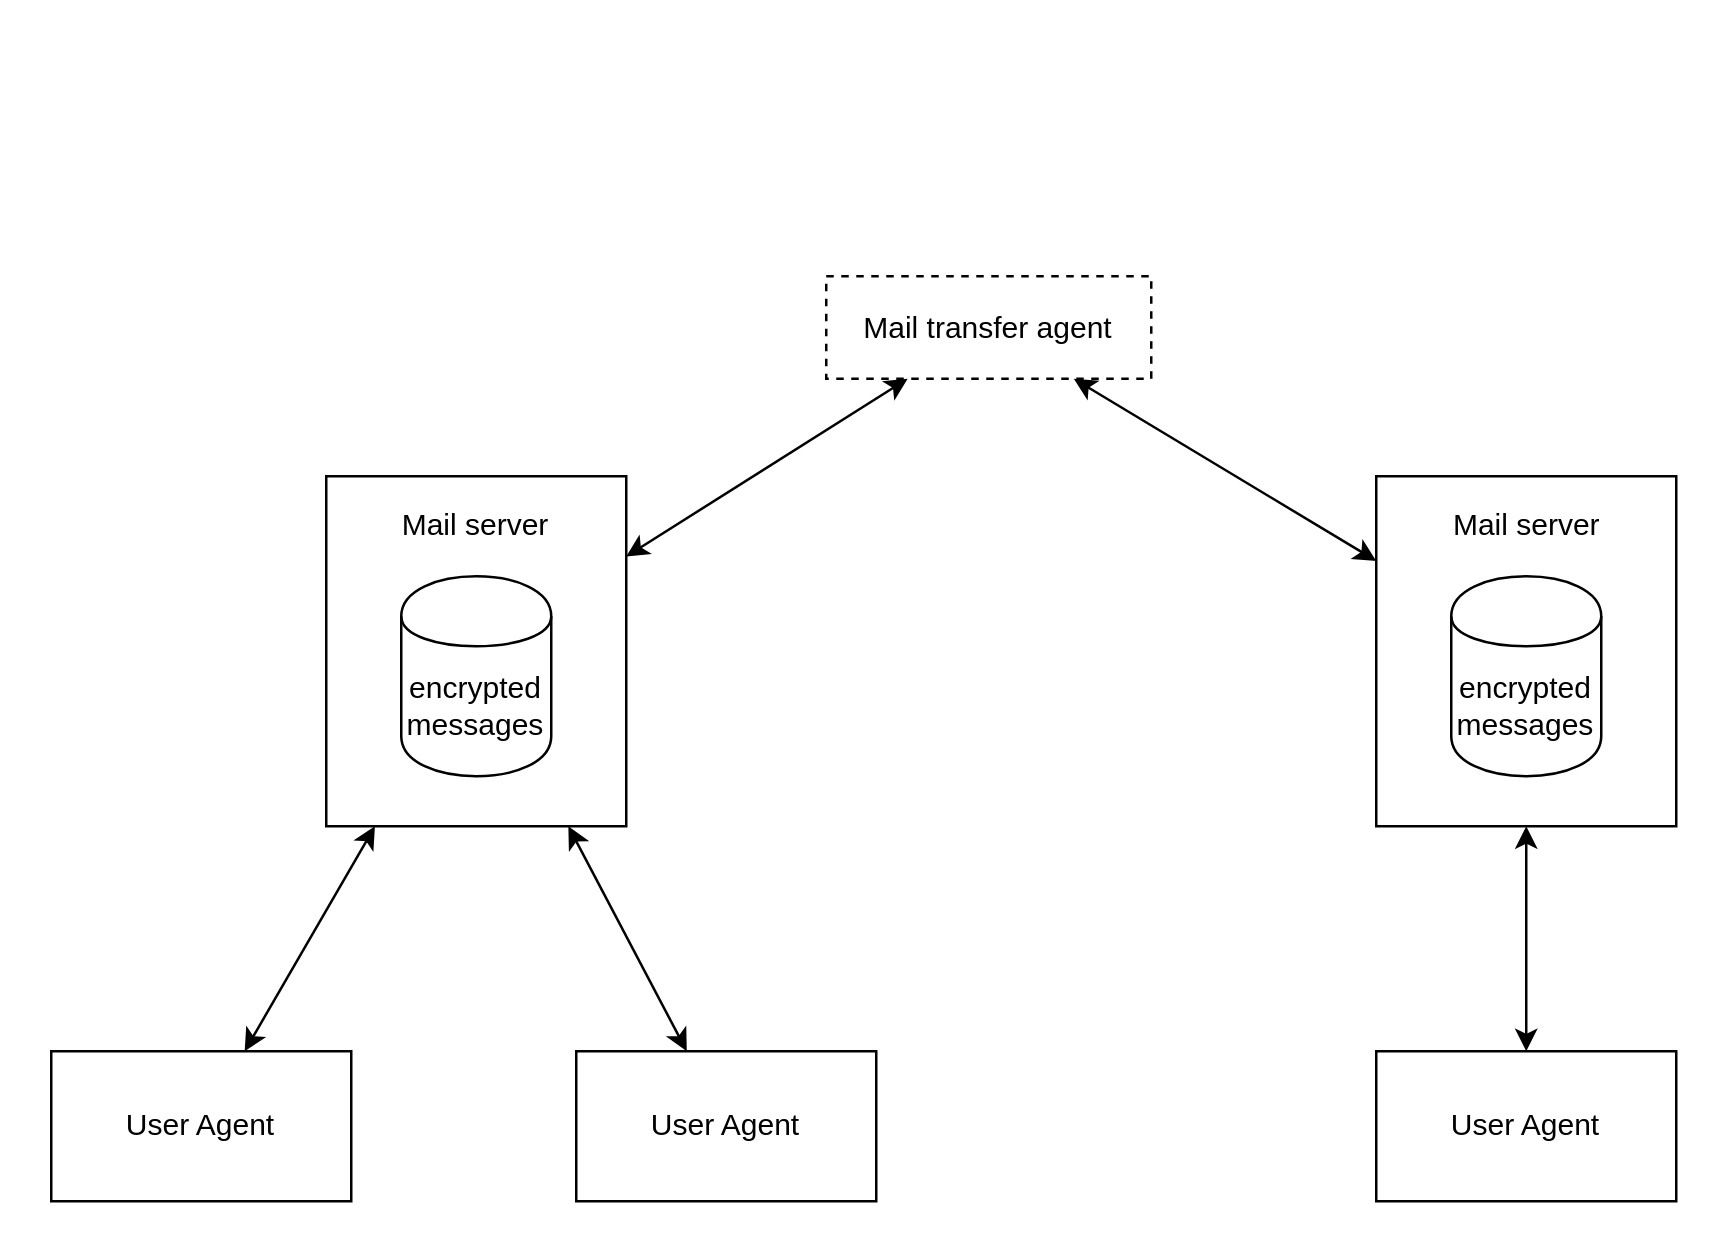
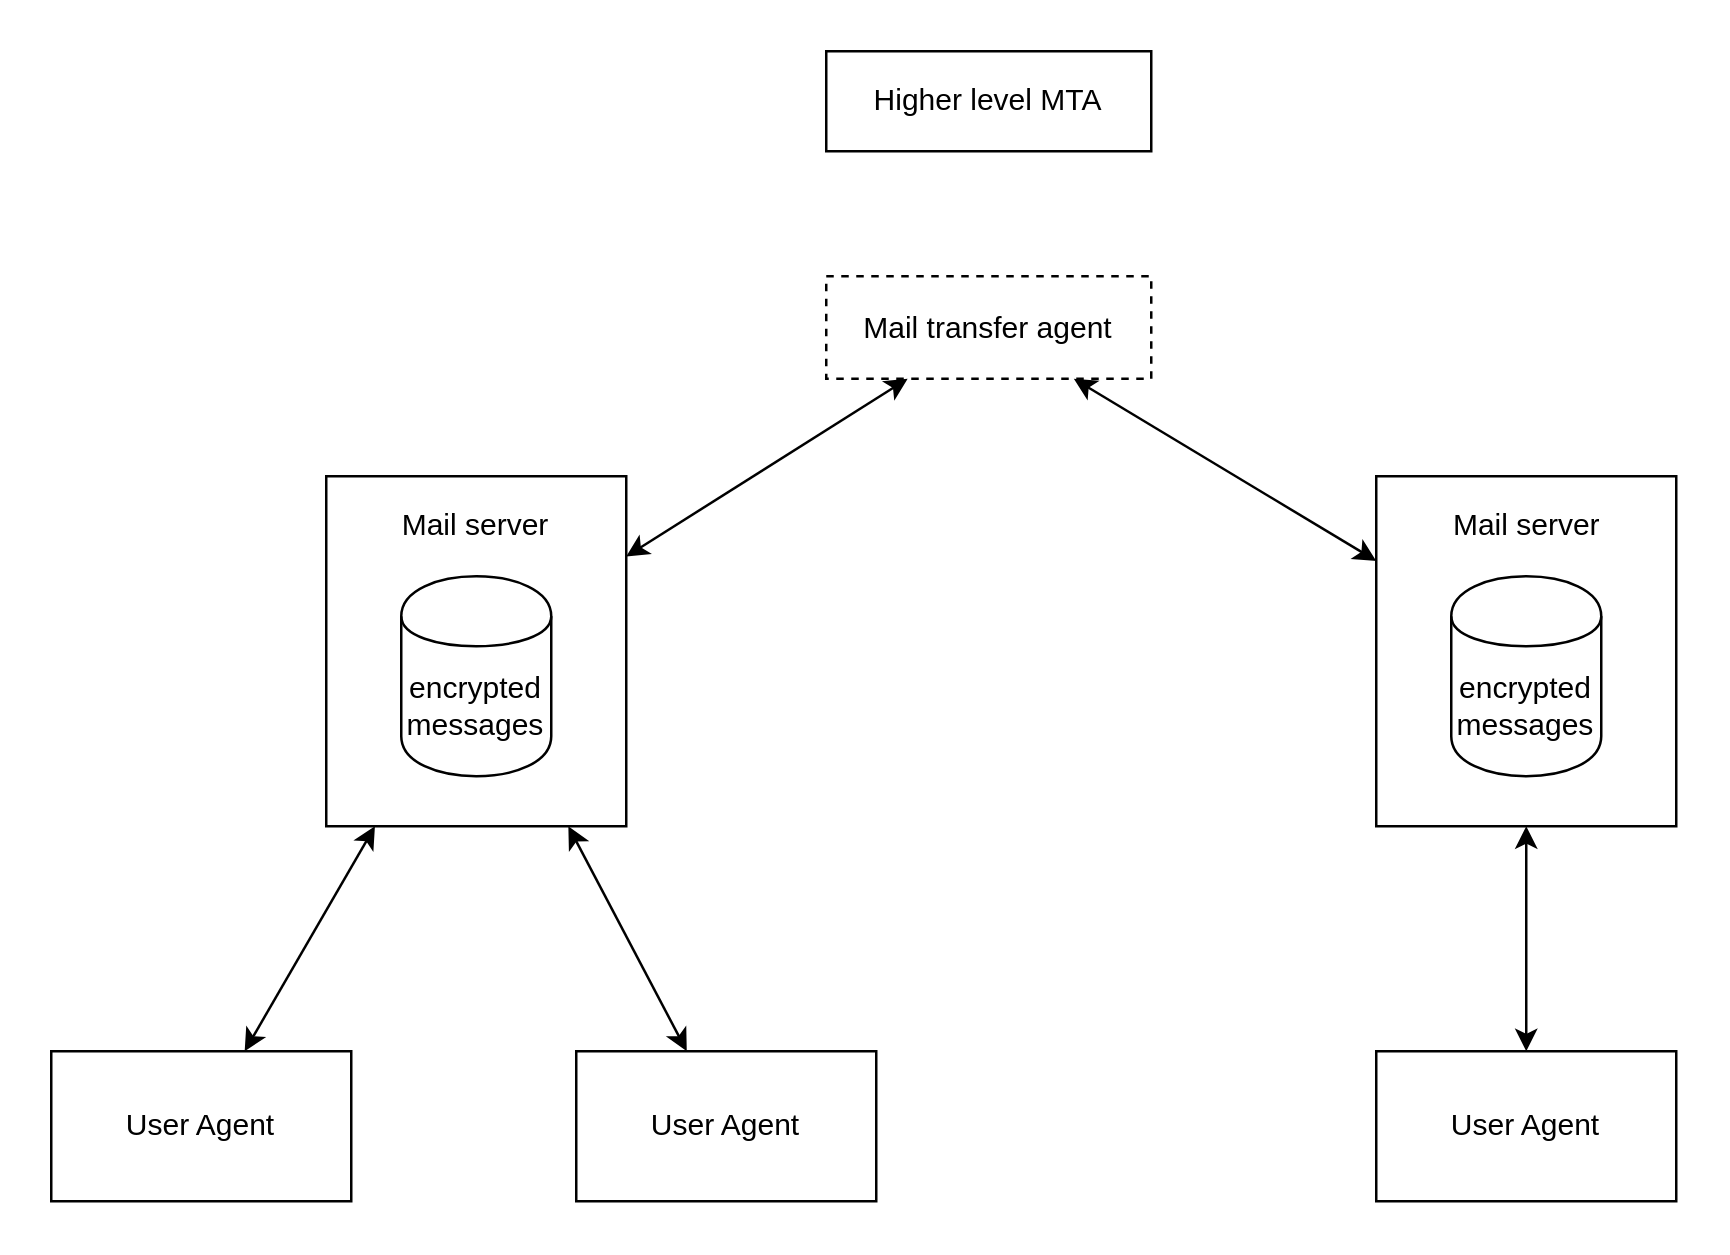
  <mxCell id="0" />
  <mxCell id="1" parent="0" />
  <mxCell id="2" value="User Agent" style="rounded=0;whiteSpace=wrap;html=1;" parent="1" vertex="1"><mxGeometry x="20" y="420" width="120" height="60" as="geometry" /></mxCell>
  <mxCell id="3" value="" style="rounded=0;whiteSpace=wrap;html=1;" parent="1" vertex="1"><mxGeometry x="130" y="190" width="120" height="140" as="geometry" /></mxCell>
  <mxCell id="4" value="Mail transfer agent" style="rounded=0;whiteSpace=wrap;html=1;dashed=1;" parent="1" vertex="1"><mxGeometry x="330" y="110" width="130" height="41" as="geometry" /></mxCell>
  <mxCell id="5" value="" style="rounded=0;whiteSpace=wrap;html=1;" parent="1" vertex="1"><mxGeometry x="550" y="190" width="120" height="140" as="geometry" /></mxCell>
  <mxCell id="6" value="User Agent" style="rounded=0;whiteSpace=wrap;html=1;" parent="1" vertex="1"><mxGeometry x="550" y="420" width="120" height="60" as="geometry" /></mxCell>
  <mxCell id="7" value="User Agent" style="rounded=0;whiteSpace=wrap;html=1;" parent="1" vertex="1"><mxGeometry x="230" y="420" width="120" height="60" as="geometry" /></mxCell>
  <mxCell id="8" value="" style="endArrow=classic;startArrow=classic;html=1;" parent="1" source="2" target="3" edge="1"><mxGeometry width="50" height="50" relative="1" as="geometry"><mxPoint x="30" y="510" as="sourcePoint" /><mxPoint x="80" y="460" as="targetPoint" /></mxGeometry></mxCell>
  <mxCell id="9" value="" style="endArrow=classic;startArrow=classic;html=1;" parent="1" source="7" target="3" edge="1"><mxGeometry width="50" height="50" relative="1" as="geometry"><mxPoint x="30" y="510" as="sourcePoint" /><mxPoint x="80" y="460" as="targetPoint" /></mxGeometry></mxCell>
  <mxCell id="10" value="" style="endArrow=classic;startArrow=classic;html=1;" parent="1" source="6" target="5" edge="1"><mxGeometry width="50" height="50" relative="1" as="geometry"><mxPoint x="20" y="550" as="sourcePoint" /><mxPoint x="70" y="500" as="targetPoint" /></mxGeometry></mxCell>
  <mxCell id="11" value="" style="endArrow=classic;startArrow=classic;html=1;" parent="1" source="3" target="4" edge="1"><mxGeometry width="50" height="50" relative="1" as="geometry"><mxPoint x="20" y="550" as="sourcePoint" /><mxPoint x="70" y="500" as="targetPoint" /></mxGeometry></mxCell>
  <mxCell id="12" value="" style="endArrow=classic;startArrow=classic;html=1;" parent="1" source="5" target="4" edge="1"><mxGeometry width="50" height="50" relative="1" as="geometry"><mxPoint x="20" y="550" as="sourcePoint" /><mxPoint x="70" y="500" as="targetPoint" /></mxGeometry></mxCell>
  <mxCell id="13" value="encrypted messages" style="shape=cylinder;whiteSpace=wrap;html=1;boundedLbl=1;backgroundOutline=1;" parent="1" vertex="1"><mxGeometry x="160" y="230" width="60" height="80" as="geometry" /></mxCell>
  <mxCell id="14" value="Mail server" style="text;html=1;strokeColor=none;fillColor=none;align=center;verticalAlign=middle;whiteSpace=wrap;rounded=0;" parent="1" vertex="1"><mxGeometry x="150" y="200" width="80" height="20" as="geometry" /></mxCell>
  <mxCell id="15" value="Mail server" style="text;html=1;strokeColor=none;fillColor=none;align=center;verticalAlign=middle;whiteSpace=wrap;rounded=0;" parent="1" vertex="1"><mxGeometry x="574.5" y="200" width="71" height="20" as="geometry" /></mxCell>
  <mxCell id="16" value="encrypted messages" style="shape=cylinder;whiteSpace=wrap;html=1;boundedLbl=1;backgroundOutline=1;" parent="1" vertex="1"><mxGeometry x="580" y="230" width="60" height="80" as="geometry" /></mxCell>
+ <mxCell id="17" value="Higher level MTA" style="rounded=0;whiteSpace=wrap;html=1;" parent="1" vertex="1"><mxGeometry x="330" y="20" width="130" height="40" as="geometry" /></mxCell>
